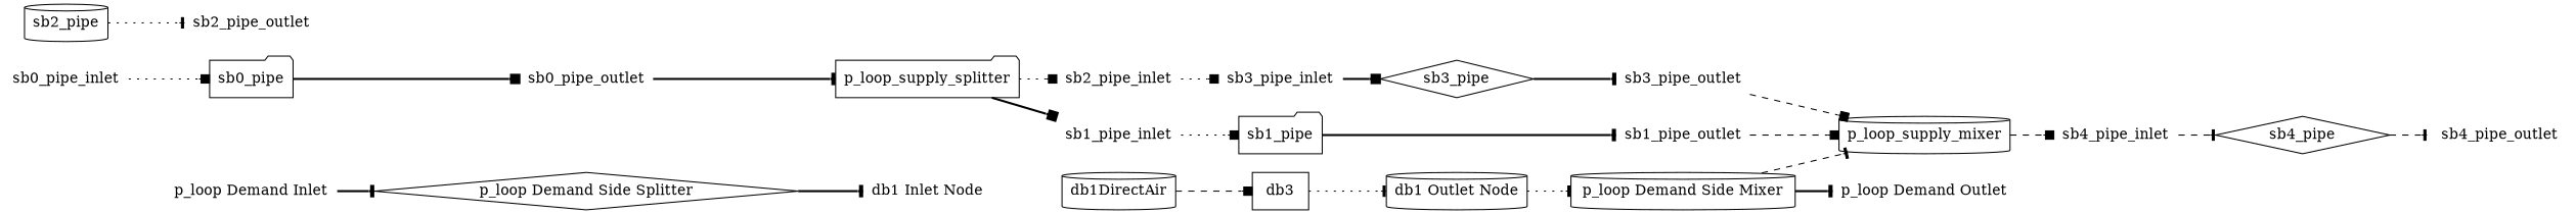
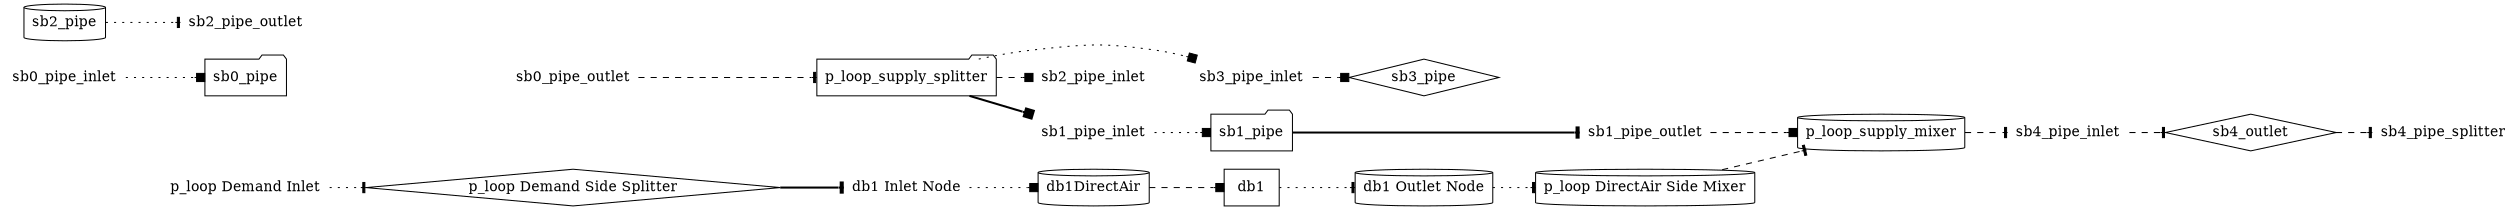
  digraph {
    rankdir=LR
    node [shape=plaintext]
    edge [arrowhead=tee style=bold]
    n1 [label=sb1_pipe shape=folder]
    n2 [label=sb1_pipe_outlet]
    n3 [label=p_loop_supply_mixer shape=cylinder]
    n4 [label="p_loop Demand Side Splitter" shape=diamond]
    n5 [label="db1 Inlet Node"]
    n6 [label=db1DirectAir shape=cylinder]
-   n7 [label=sb3_pipe_outlet]
    n8 [label=sb4_pipe_inlet]
    n9 [label="db1 Outlet Node" shape=cylinder]
-   n10 [label="p_loop Demand Side Mixer" shape=cylinder]
-   n11 [label="p_loop Demand Outlet"]
+   n10 [label="p_loop DirectAir Side Mixer" shape=cylinder]
    n12 [label=sb0_pipe shape=folder]
    n13 [label=sb0_pipe_outlet]
    n14 [label=p_loop_supply_splitter shape=folder]
    n15 [label=sb3_pipe_inlet]
    n16 [label=sb2_pipe_inlet]
    n17 [label=sb1_pipe_inlet]
    n18 [label=sb3_pipe shape=diamond]
-   n19 [label=sb4_pipe_outlet]
-   n20 [label=sb4_pipe shape=diamond]
+   n19 [label=sb4_pipe_splitter]
+   n20 [label=sb4_outlet shape=diamond]
    n21 [label="p_loop Demand Inlet"]
-   n22 [label=db3 shape=box]
+   n22 [label=db1 shape=box]
    n23 [label=sb2_pipe shape=cylinder]
    n24 [label=sb2_pipe_outlet]
    n25 [label=sb0_pipe_inlet]
    n1 -> n2
    n2 -> n3 [arrowhead=box style=dashed]
-   n3 -> n8 [arrowhead=box style=dashed]
+   n3 -> n8 [style=dashed]
    n4 -> n5
+   n5 -> n6 [arrowhead=box style=dotted]
    n6 -> n22 [arrowhead=box style=dashed]
-   n7 -> n3 [arrowhead=box style=dashed]
    n8 -> n20 [style=dashed]
    n9 -> n10 [style=dotted]
    n10 -> n3 [style=dashed]
-   n10 -> n11
-   n12 -> n13 [arrowhead=box]
-   n13 -> n14
-   n16 -> n15 [arrowhead=box style=dotted]
-   n14 -> n16 [arrowhead=box style=dotted]
+   n13 -> n14 [style=dashed]
+   n14 -> n15 [arrowhead=box style=dotted]
+   n14 -> n16 [arrowhead=box style=dashed]
    n14 -> n17 [arrowhead=box]
-   n15 -> n18 [arrowhead=box]
+   n15 -> n18 [arrowhead=box style=dashed]
    n17 -> n1 [arrowhead=box style=dotted]
-   n18 -> n7
    n20 -> n19 [style=dashed]
-   n21 -> n4
+   n21 -> n4 [style=dotted]
    n22 -> n9 [style=dotted]
    n23 -> n24 [style=dotted]
    n25 -> n12 [arrowhead=box style=dotted]
  }
